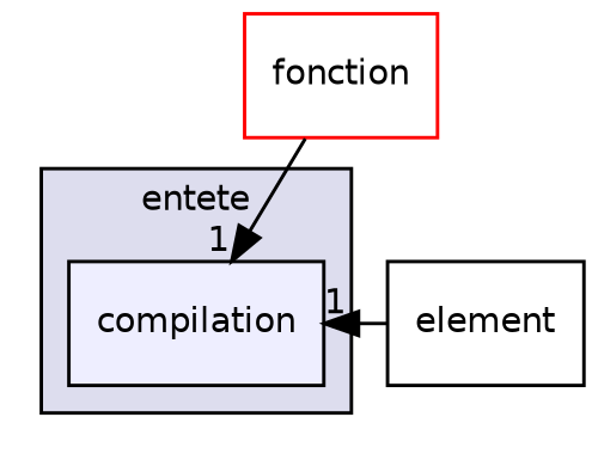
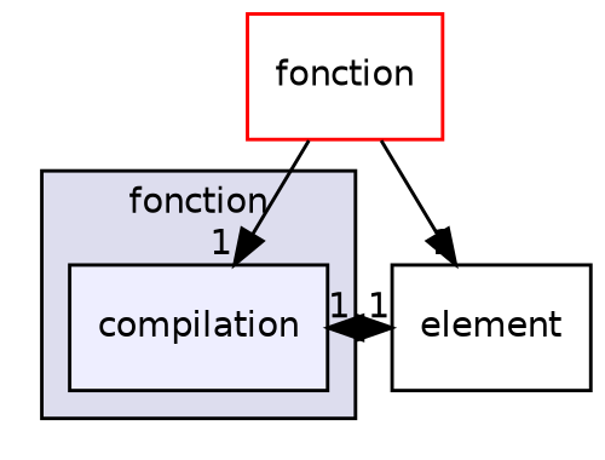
  digraph {
    compound=true
    node [fontname=Helvetica fontsize=10 shape=box style=filled]
    edge [headlabel=1 labeldistance=1.5 labelfontname=Helvetica labelfontsize=10]
    n1 [fillcolor="#eeeeff" label=compilation pencolor=black]
    n2 [label=element style=""]
    n3 [color=red fillcolor=white label=fonction]
    subgraph cluster_1 {
      bgcolor="#ddddee"
      fontname=Helvetica
      fontsize=10
-     label=entete
+     label=fonction
      pencolor=black
      n1
    }
+   n1 -> n2
    n2 -> n1
    n3 -> n1
+   n3 -> n2
  }
